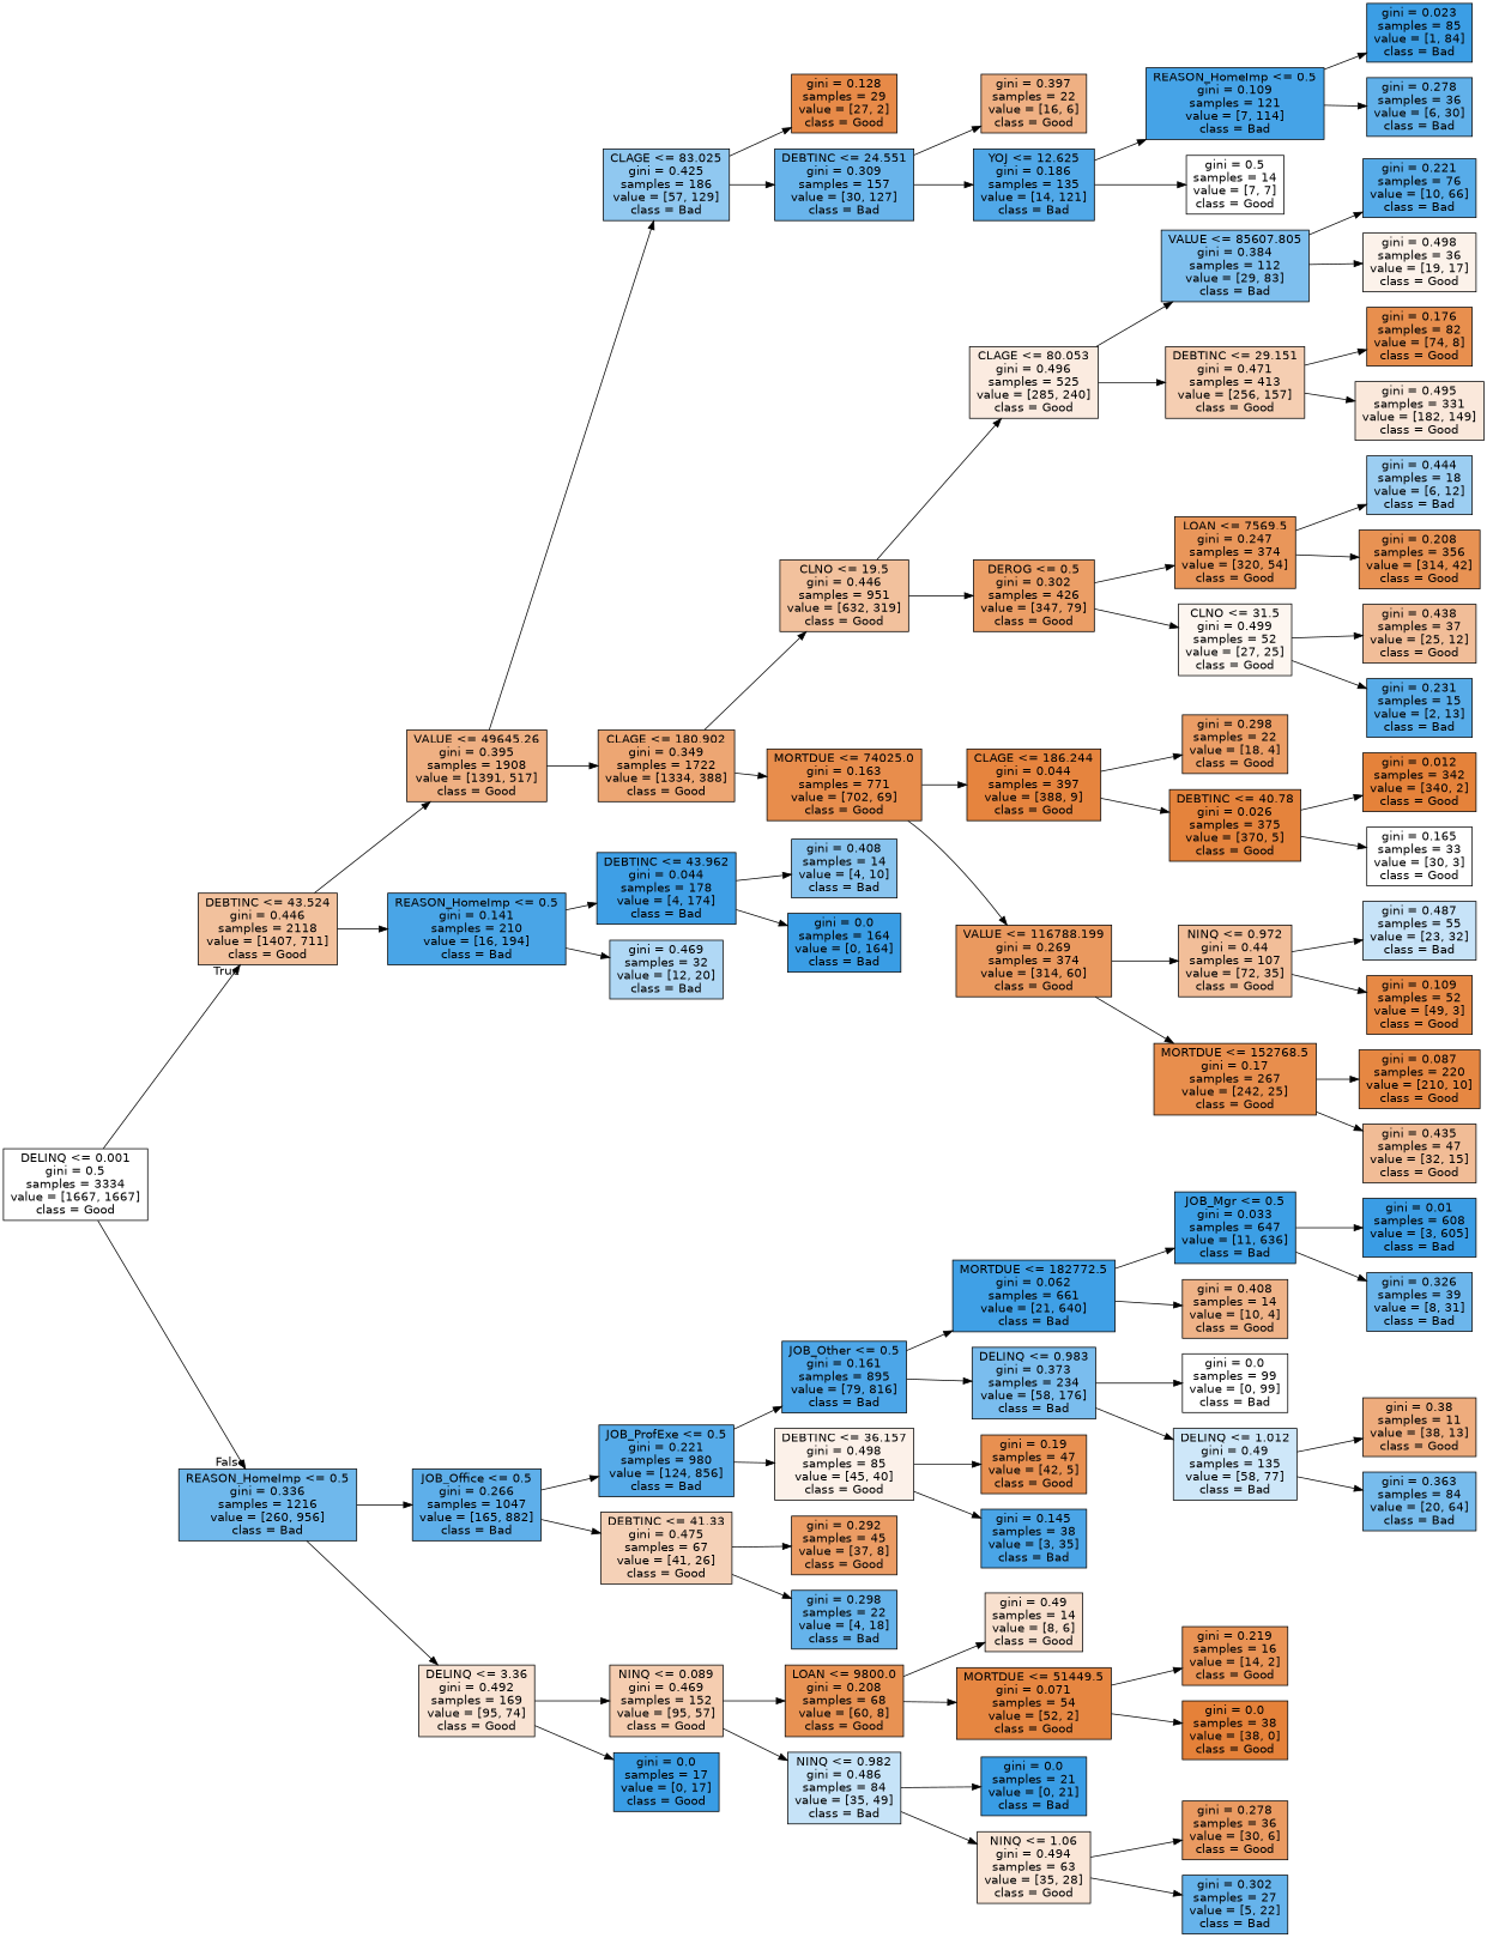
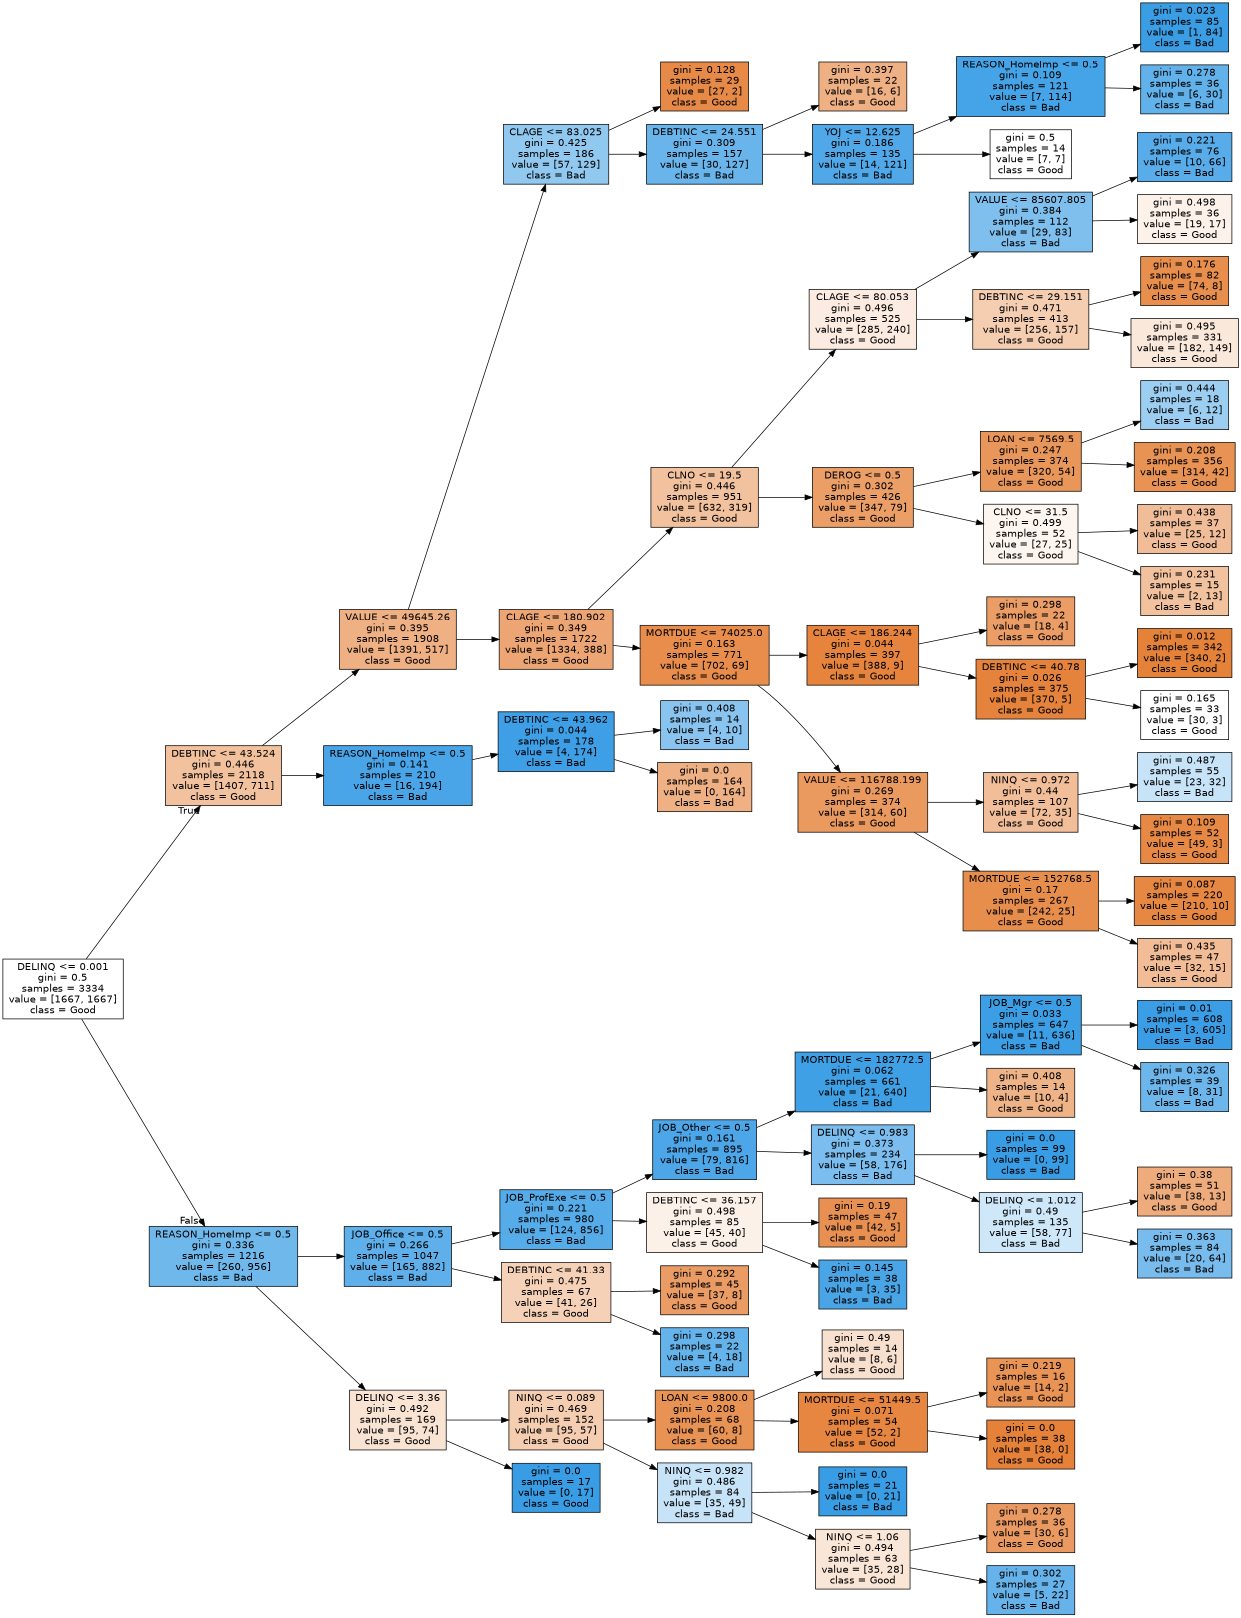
  digraph {
    rankdir=LR
    node [color=black fillcolor="#399de5" fontname=helvetica shape=box style=filled]
    edge [fontname=helvetica]
    n1 [fillcolor="#ffffff" label="DELINQ <= 0.001\ngini = 0.5\nsamples = 3334\nvalue = [1667, 1667]\nclass = Good"]
    n2 [fillcolor="#f2c19d" label="DEBTINC <= 43.524\ngini = 0.446\nsamples = 2118\nvalue = [1407, 711]\nclass = Good"]
    n3 [fillcolor="#6fb8ec" label="REASON_HomeImp <= 0.5\ngini = 0.336\nsamples = 1216\nvalue = [260, 956]\nclass = Bad"]
    n4 [fillcolor="#efb083" label="VALUE <= 49645.26\ngini = 0.395\nsamples = 1908\nvalue = [1391, 517]\nclass = Good"]
    n5 [fillcolor="#49a5e7" label="REASON_HomeImp <= 0.5\ngini = 0.141\nsamples = 210\nvalue = [16, 194]\nclass = Bad"]
    n6 [fillcolor="#5eafea" label="JOB_Office <= 0.5\ngini = 0.266\nsamples = 1047\nvalue = [165, 882]\nclass = Bad"]
    n7 [fillcolor="#f9e3d3" label="DELINQ <= 3.36\ngini = 0.492\nsamples = 169\nvalue = [95, 74]\nclass = Good"]
    n8 [fillcolor="#90c8f0" label="CLAGE <= 83.025\ngini = 0.425\nsamples = 186\nvalue = [57, 129]\nclass = Bad"]
    n9 [fillcolor="#eda673" label="CLAGE <= 180.902\ngini = 0.349\nsamples = 1722\nvalue = [1334, 388]\nclass = Good"]
    n10 [fillcolor="#3e9fe6" label="DEBTINC <= 43.962\ngini = 0.044\nsamples = 178\nvalue = [4, 174]\nclass = Bad"]
-   n11 [fillcolor="#b0d8f5" label="gini = 0.469\nsamples = 32\nvalue = [12, 20]\nclass = Bad"]
    n12 [fillcolor="#e78a48" label="gini = 0.128\nsamples = 29\nvalue = [27, 2]\nclass = Good"]
    n13 [fillcolor="#68b4eb" label="DEBTINC <= 24.551\ngini = 0.309\nsamples = 157\nvalue = [30, 127]\nclass = Bad"]
    n14 [fillcolor="#f2c19d" label="CLNO <= 19.5\ngini = 0.446\nsamples = 951\nvalue = [632, 319]\nclass = Good"]
    n15 [fillcolor="#e88d4c" label="MORTDUE <= 74025.0\ngini = 0.163\nsamples = 771\nvalue = [702, 69]\nclass = Good"]
    n16 [fillcolor="#efb083" label="gini = 0.397\nsamples = 22\nvalue = [16, 6]\nclass = Good"]
    n17 [fillcolor="#50a8e8" label="YOJ <= 12.625\ngini = 0.186\nsamples = 135\nvalue = [14, 121]\nclass = Bad"]
    n18 [fillcolor="#45a3e7" label="REASON_HomeImp <= 0.5\ngini = 0.109\nsamples = 121\nvalue = [7, 114]\nclass = Bad"]
    n19 [fillcolor="#ffffff" label="gini = 0.5\nsamples = 14\nvalue = [7, 7]\nclass = Good"]
    n20 [fillcolor="#3b9ee5" label="gini = 0.023\nsamples = 85\nvalue = [1, 84]\nclass = Bad"]
    n21 [fillcolor="#61b1ea" label="gini = 0.278\nsamples = 36\nvalue = [6, 30]\nclass = Bad"]
    n22 [fillcolor="#fbebe0" label="CLAGE <= 80.053\ngini = 0.496\nsamples = 525\nvalue = [285, 240]\nclass = Good"]
    n23 [fillcolor="#eb9e66" label="DEROG <= 0.5\ngini = 0.302\nsamples = 426\nvalue = [347, 79]\nclass = Good"]
    n24 [fillcolor="#e6843e" label="CLAGE <= 186.244\ngini = 0.044\nsamples = 397\nvalue = [388, 9]\nclass = Good"]
    n25 [fillcolor="#ea995f" label="VALUE <= 116788.199\ngini = 0.269\nsamples = 374\nvalue = [314, 60]\nclass = Good"]
    n26 [fillcolor="#7ebfee" label="VALUE <= 85607.805\ngini = 0.384\nsamples = 112\nvalue = [29, 83]\nclass = Bad"]
    n27 [fillcolor="#f5ceb2" label="DEBTINC <= 29.151\ngini = 0.471\nsamples = 413\nvalue = [256, 157]\nclass = Good"]
    n28 [fillcolor="#e9965a" label="LOAN <= 7569.5\ngini = 0.247\nsamples = 374\nvalue = [320, 54]\nclass = Good"]
    n29 [fillcolor="#fdf6f0" label="CLNO <= 31.5\ngini = 0.499\nsamples = 52\nvalue = [27, 25]\nclass = Good"]
    n30 [fillcolor="#57ace9" label="gini = 0.221\nsamples = 76\nvalue = [10, 66]\nclass = Bad"]
    n31 [fillcolor="#fcf2ea" label="gini = 0.498\nsamples = 36\nvalue = [19, 17]\nclass = Good"]
    n32 [fillcolor="#e88f4e" label="gini = 0.176\nsamples = 82\nvalue = [74, 8]\nclass = Good"]
    n33 [fillcolor="#fae8db" label="gini = 0.495\nsamples = 331\nvalue = [182, 149]\nclass = Good"]
    n34 [fillcolor="#9ccef2" label="gini = 0.444\nsamples = 18\nvalue = [6, 12]\nclass = Bad"]
    n35 [fillcolor="#e89253" label="gini = 0.208\nsamples = 356\nvalue = [314, 42]\nclass = Good"]
    n36 [fillcolor="#f1bd98" label="gini = 0.438\nsamples = 37\nvalue = [25, 12]\nclass = Good"]
-   n37 [fillcolor="#57ace9" label="gini = 0.231\nsamples = 15\nvalue = [2, 13]\nclass = Bad"]
+   n37 [fillcolor="#f2c19d" label="gini = 0.231\nsamples = 15\nvalue = [2, 13]\nclass = Bad"]
    n38 [fillcolor="#eb9d65" label="gini = 0.298\nsamples = 22\nvalue = [18, 4]\nclass = Good"]
    n39 [fillcolor="#e5833c" label="DEBTINC <= 40.78\ngini = 0.026\nsamples = 375\nvalue = [370, 5]\nclass = Good"]
    n40 [fillcolor="#f2be99" label="NINQ <= 0.972\ngini = 0.44\nsamples = 107\nvalue = [72, 35]\nclass = Good"]
    n41 [fillcolor="#e88e4d" label="MORTDUE <= 152768.5\ngini = 0.17\nsamples = 267\nvalue = [242, 25]\nclass = Good"]
    n42 [fillcolor="#e5823a" label="gini = 0.012\nsamples = 342\nvalue = [340, 2]\nclass = Good"]
    n43 [fillcolor="#ffffff" label="gini = 0.165\nsamples = 33\nvalue = [30, 3]\nclass = Good"]
    n44 [fillcolor="#c7e3f8" label="gini = 0.487\nsamples = 55\nvalue = [23, 32]\nclass = Bad"]
    n45 [fillcolor="#e78945" label="gini = 0.109\nsamples = 52\nvalue = [49, 3]\nclass = Good"]
    n46 [fillcolor="#e68742" label="gini = 0.087\nsamples = 220\nvalue = [210, 10]\nclass = Good"]
    n47 [fillcolor="#f1bc96" label="gini = 0.435\nsamples = 47\nvalue = [32, 15]\nclass = Good"]
    n48 [fillcolor="#88c4ef" label="gini = 0.408\nsamples = 14\nvalue = [4, 10]\nclass = Bad"]
-   n49 [label="gini = 0.0\nsamples = 164\nvalue = [0, 164]\nclass = Bad"]
+   n49 [fillcolor="#efb083" label="gini = 0.0\nsamples = 164\nvalue = [0, 164]\nclass = Bad"]
    n50 [fillcolor="#56abe9" label="JOB_ProfExe <= 0.5\ngini = 0.221\nsamples = 980\nvalue = [124, 856]\nclass = Bad"]
    n51 [fillcolor="#f5d1b7" label="DEBTINC <= 41.33\ngini = 0.475\nsamples = 67\nvalue = [41, 26]\nclass = Good"]
    n52 [fillcolor="#f5cdb0" label="NINQ <= 0.089\ngini = 0.469\nsamples = 152\nvalue = [95, 57]\nclass = Good"]
    n53 [label="gini = 0.0\nsamples = 17\nvalue = [0, 17]\nclass = Good"]
    n54 [fillcolor="#4ca6e8" label="JOB_Other <= 0.5\ngini = 0.161\nsamples = 895\nvalue = [79, 816]\nclass = Bad"]
    n55 [fillcolor="#fcf1e9" label="DEBTINC <= 36.157\ngini = 0.498\nsamples = 85\nvalue = [45, 40]\nclass = Good"]
    n56 [fillcolor="#eb9c64" label="gini = 0.292\nsamples = 45\nvalue = [37, 8]\nclass = Good"]
    n57 [fillcolor="#65b3eb" label="gini = 0.298\nsamples = 22\nvalue = [4, 18]\nclass = Bad"]
    n58 [fillcolor="#3fa0e6" label="MORTDUE <= 182772.5\ngini = 0.062\nsamples = 661\nvalue = [21, 640]\nclass = Bad"]
    n59 [fillcolor="#7abdee" label="DELINQ <= 0.983\ngini = 0.373\nsamples = 234\nvalue = [58, 176]\nclass = Bad"]
    n60 [fillcolor="#e89051" label="gini = 0.19\nsamples = 47\nvalue = [42, 5]\nclass = Good"]
    n61 [fillcolor="#4aa5e7" label="gini = 0.145\nsamples = 38\nvalue = [3, 35]\nclass = Bad"]
    n62 [fillcolor="#3c9fe5" label="JOB_Mgr <= 0.5\ngini = 0.033\nsamples = 647\nvalue = [11, 636]\nclass = Bad"]
    n63 [fillcolor="#efb388" label="gini = 0.408\nsamples = 14\nvalue = [10, 4]\nclass = Good"]
-   n64 [fillcolor="#ffffff" label="gini = 0.0\nsamples = 99\nvalue = [0, 99]\nclass = Bad"]
+   n64 [label="gini = 0.0\nsamples = 99\nvalue = [0, 99]\nclass = Bad"]
    n65 [fillcolor="#cee7f9" label="DELINQ <= 1.012\ngini = 0.49\nsamples = 135\nvalue = [58, 77]\nclass = Bad"]
    n66 [fillcolor="#3a9de5" label="gini = 0.01\nsamples = 608\nvalue = [3, 605]\nclass = Bad"]
    n67 [fillcolor="#6cb6ec" label="gini = 0.326\nsamples = 39\nvalue = [8, 31]\nclass = Bad"]
-   n68 [fillcolor="#eeac7d" label="gini = 0.38\nsamples = 11\nvalue = [38, 13]\nclass = Good"]
+   n68 [fillcolor="#eeac7d" label="gini = 0.38\nsamples = 51\nvalue = [38, 13]\nclass = Good"]
    n69 [fillcolor="#77bced" label="gini = 0.363\nsamples = 84\nvalue = [20, 64]\nclass = Bad"]
    n70 [fillcolor="#e89253" label="LOAN <= 9800.0\ngini = 0.208\nsamples = 68\nvalue = [60, 8]\nclass = Good"]
    n71 [fillcolor="#c6e3f8" label="NINQ <= 0.982\ngini = 0.486\nsamples = 84\nvalue = [35, 49]\nclass = Bad"]
    n72 [fillcolor="#f8e0ce" label="gini = 0.49\nsamples = 14\nvalue = [8, 6]\nclass = Good"]
    n73 [fillcolor="#e68641" label="MORTDUE <= 51449.5\ngini = 0.071\nsamples = 54\nvalue = [52, 2]\nclass = Good"]
    n74 [label="gini = 0.0\nsamples = 21\nvalue = [0, 21]\nclass = Bad"]
    n75 [fillcolor="#fae6d7" label="NINQ <= 1.06\ngini = 0.494\nsamples = 63\nvalue = [35, 28]\nclass = Good"]
    n76 [fillcolor="#e99355" label="gini = 0.219\nsamples = 16\nvalue = [14, 2]\nclass = Good"]
    n77 [fillcolor="#e58139" label="gini = 0.0\nsamples = 38\nvalue = [38, 0]\nclass = Good"]
    n78 [fillcolor="#ea9a61" label="gini = 0.278\nsamples = 36\nvalue = [30, 6]\nclass = Good"]
    n79 [fillcolor="#66b3eb" label="gini = 0.302\nsamples = 27\nvalue = [5, 22]\nclass = Bad"]
    n1 -> n2 [headlabel=True labelangle=45 labeldistance=2.5]
    n1 -> n3 [headlabel=False labelangle=-45 labeldistance=2.5]
    n2 -> n4
    n2 -> n5
    n3 -> n6
    n3 -> n7
    n4 -> n8
    n4 -> n9
    n5 -> n10
-   n5 -> n11
    n6 -> n50
    n6 -> n51
    n7 -> n52
    n7 -> n53
    n8 -> n12
    n8 -> n13
    n9 -> n14
    n9 -> n15
    n10 -> n48
    n10 -> n49
    n13 -> n16
    n13 -> n17
    n14 -> n22
    n14 -> n23
    n15 -> n24
    n15 -> n25
    n17 -> n18
    n17 -> n19
    n18 -> n20
    n18 -> n21
    n22 -> n26
    n22 -> n27
    n23 -> n28
    n23 -> n29
    n24 -> n38
    n24 -> n39
    n25 -> n40
    n25 -> n41
    n26 -> n30
    n26 -> n31
    n27 -> n32
    n27 -> n33
    n28 -> n34
    n28 -> n35
    n29 -> n36
    n29 -> n37
    n39 -> n42
    n39 -> n43
    n40 -> n44
    n40 -> n45
    n41 -> n46
    n41 -> n47
    n50 -> n54
    n50 -> n55
    n51 -> n56
    n51 -> n57
    n52 -> n70
    n52 -> n71
    n54 -> n58
    n54 -> n59
    n55 -> n60
    n55 -> n61
    n58 -> n62
    n58 -> n63
    n59 -> n64
    n59 -> n65
    n62 -> n66
    n62 -> n67
    n65 -> n68
    n65 -> n69
    n70 -> n72
    n70 -> n73
    n71 -> n74
    n71 -> n75
    n73 -> n76
    n73 -> n77
    n75 -> n78
    n75 -> n79
  }
